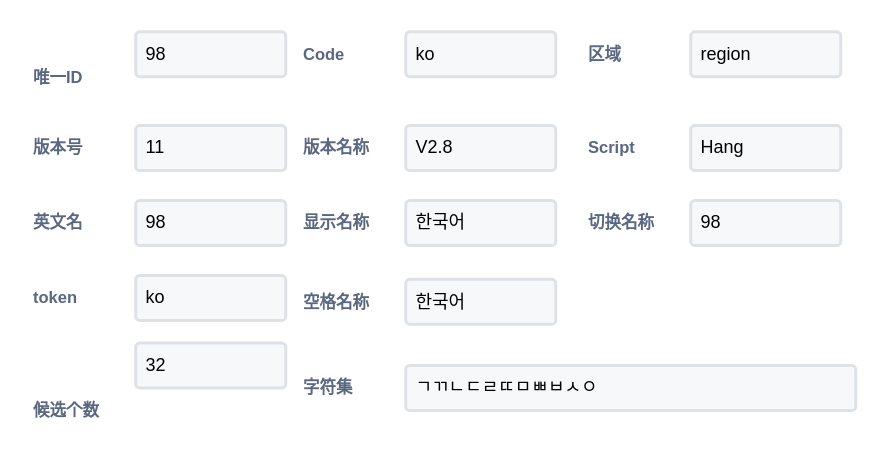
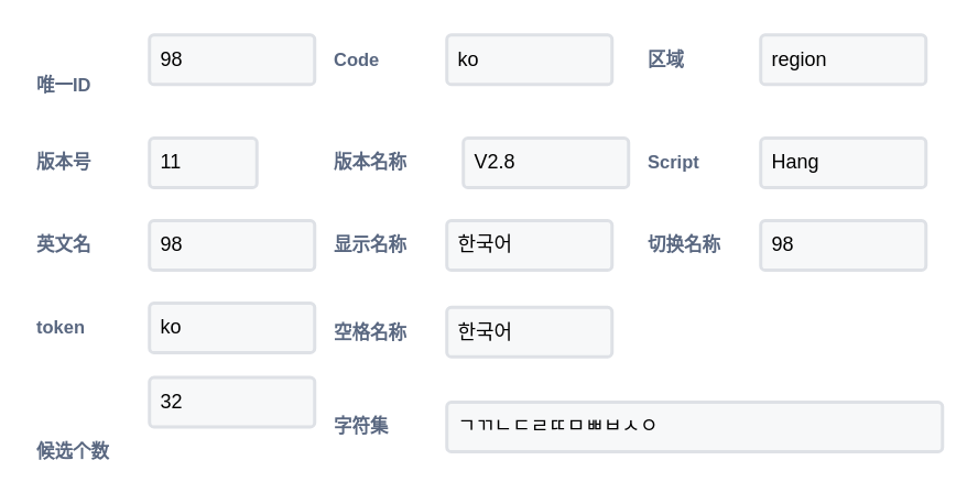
  <mxCell id="0" />
  <mxCell id="1" parent="0" />
  <mxCell id="2" value="唯一ID" style="fillColor=none;strokeColor=none;html=1;fontSize=11;fontStyle=0;align=left;fontColor=#596780;fontStyle=1;fontSize=11" vertex="1" parent="1"><mxGeometry x="20" y="40.5" width="60" height="20" as="geometry" /></mxCell>
  <mxCell id="3" value="98" style="rounded=1;arcSize=9;fillColor=#F7F8F9;align=left;spacingLeft=5;strokeColor=#DEE1E6;html=1;strokeWidth=2;fontSize=12" vertex="1" parent="1"><mxGeometry x="90" y="20.5" width="100" height="30" as="geometry" /></mxCell>
  <mxCell id="4" value="Code" style="fillColor=none;strokeColor=none;html=1;fontSize=11;fontStyle=0;align=left;fontColor=#596780;fontStyle=1;fontSize=11" vertex="1" parent="1"><mxGeometry x="200" y="25.5" width="60" height="20" as="geometry" /></mxCell>
  <mxCell id="5" value="ko" style="rounded=1;arcSize=9;fillColor=#F7F8F9;align=left;spacingLeft=5;strokeColor=#DEE1E6;html=1;strokeWidth=2;fontSize=12" vertex="1" parent="1"><mxGeometry x="270" y="20.5" width="100" height="30" as="geometry" /></mxCell>
  <mxCell id="6" value="区域" style="fillColor=none;strokeColor=none;html=1;fontSize=11;fontStyle=0;align=left;fontColor=#596780;fontStyle=1;fontSize=11" vertex="1" parent="1"><mxGeometry x="390" y="25.5" width="60" height="20" as="geometry" /></mxCell>
  <mxCell id="7" value="region" style="rounded=1;arcSize=9;fillColor=#F7F8F9;align=left;spacingLeft=5;strokeColor=#DEE1E6;html=1;strokeWidth=2;fontSize=12" vertex="1" parent="1"><mxGeometry x="460" y="20.5" width="100" height="30" as="geometry" /></mxCell>
  <mxCell id="8" value="版本号" style="fillColor=none;strokeColor=none;html=1;fontSize=11;fontStyle=0;align=left;fontColor=#596780;fontStyle=1;fontSize=11" vertex="1" parent="1"><mxGeometry x="20" y="88" width="60" height="20" as="geometry" /></mxCell>
- <mxCell id="9" value="11" style="rounded=1;arcSize=9;fillColor=#F7F8F9;align=left;spacingLeft=5;strokeColor=#DEE1E6;html=1;strokeWidth=2;fontSize=12" vertex="1" parent="1"><mxGeometry x="90" y="83" width="100" height="30" as="geometry" /></mxCell>
+ <mxCell id="9" value="11" style="rounded=1;arcSize=9;fillColor=#F7F8F9;align=left;spacingLeft=5;strokeColor=#DEE1E6;html=1;strokeWidth=2;fontSize=12" vertex="1" parent="1"><mxGeometry x="90" y="83" width="65" height="30" as="geometry" /></mxCell>
  <mxCell id="10" value="版本名称" style="fillColor=none;strokeColor=none;html=1;fontSize=11;fontStyle=0;align=left;fontColor=#596780;fontStyle=1;fontSize=11" vertex="1" parent="1"><mxGeometry x="200" y="88" width="60" height="20" as="geometry" /></mxCell>
- <mxCell id="11" value="V2.8" style="rounded=1;arcSize=9;fillColor=#F7F8F9;align=left;spacingLeft=5;strokeColor=#DEE1E6;html=1;strokeWidth=2;fontSize=12" vertex="1" parent="1"><mxGeometry x="270" y="83" width="100" height="30" as="geometry" /></mxCell>
+ <mxCell id="11" value="V2.8" style="rounded=1;arcSize=9;fillColor=#F7F8F9;align=left;spacingLeft=5;strokeColor=#DEE1E6;html=1;strokeWidth=2;fontSize=12" vertex="1" parent="1"><mxGeometry x="280" y="83" width="100" height="30" as="geometry" /></mxCell>
  <mxCell id="12" value="Script" style="fillColor=none;strokeColor=none;html=1;fontSize=11;fontStyle=0;align=left;fontColor=#596780;fontStyle=1;fontSize=11" vertex="1" parent="1"><mxGeometry x="390" y="88" width="60" height="20" as="geometry" /></mxCell>
  <mxCell id="13" value="Hang" style="rounded=1;arcSize=9;fillColor=#F7F8F9;align=left;spacingLeft=5;strokeColor=#DEE1E6;html=1;strokeWidth=2;fontSize=12" vertex="1" parent="1"><mxGeometry x="460" y="83" width="100" height="30" as="geometry" /></mxCell>
  <mxCell id="14" value="英文名" style="fillColor=none;strokeColor=none;html=1;fontSize=11;fontStyle=0;align=left;fontColor=#596780;fontStyle=1;fontSize=11" vertex="1" parent="1"><mxGeometry x="20" y="138" width="60" height="20" as="geometry" /></mxCell>
  <mxCell id="15" value="98" style="rounded=1;arcSize=9;fillColor=#F7F8F9;align=left;spacingLeft=5;strokeColor=#DEE1E6;html=1;strokeWidth=2;fontSize=12" vertex="1" parent="1"><mxGeometry x="90" y="133" width="100" height="30" as="geometry" /></mxCell>
  <mxCell id="16" value="显示名称" style="fillColor=none;strokeColor=none;html=1;fontSize=11;fontStyle=0;align=left;fontColor=#596780;fontStyle=1;fontSize=11" vertex="1" parent="1"><mxGeometry x="200" y="138" width="60" height="20" as="geometry" /></mxCell>
  <mxCell id="17" value="한국어" style="rounded=1;arcSize=9;fillColor=#F7F8F9;align=left;spacingLeft=5;strokeColor=#DEE1E6;html=1;strokeWidth=2;fontSize=12" vertex="1" parent="1"><mxGeometry x="270" y="133" width="100" height="30" as="geometry" /></mxCell>
  <mxCell id="18" value="切换名称" style="fillColor=none;strokeColor=none;html=1;fontSize=11;fontStyle=0;align=left;fontColor=#596780;fontStyle=1;fontSize=11" vertex="1" parent="1"><mxGeometry x="390" y="138" width="60" height="20" as="geometry" /></mxCell>
  <mxCell id="19" value="98" style="rounded=1;arcSize=9;fillColor=#F7F8F9;align=left;spacingLeft=5;strokeColor=#DEE1E6;html=1;strokeWidth=2;fontSize=12" vertex="1" parent="1"><mxGeometry x="460" y="133" width="100" height="30" as="geometry" /></mxCell>
  <mxCell id="20" value="token" style="fillColor=none;strokeColor=none;html=1;fontSize=11;fontStyle=0;align=left;fontColor=#596780;fontStyle=1;fontSize=11" vertex="1" parent="1"><mxGeometry x="20" y="188" width="60" height="20" as="geometry" /></mxCell>
  <mxCell id="21" value="ko" style="rounded=1;arcSize=9;fillColor=#F7F8F9;align=left;spacingLeft=5;strokeColor=#DEE1E6;html=1;strokeWidth=2;fontSize=12" vertex="1" parent="1"><mxGeometry x="90" y="183" width="100" height="30" as="geometry" /></mxCell>
  <mxCell id="22" value="候选个数" style="fillColor=none;strokeColor=none;html=1;fontSize=11;fontStyle=0;align=left;fontColor=#596780;fontStyle=1;fontSize=11" vertex="1" parent="1"><mxGeometry x="20" y="263" width="60" height="20" as="geometry" /></mxCell>
  <mxCell id="23" value="32" style="rounded=1;arcSize=9;fillColor=#F7F8F9;align=left;spacingLeft=5;strokeColor=#DEE1E6;html=1;strokeWidth=2;fontSize=12" vertex="1" parent="1"><mxGeometry x="90" y="228" width="100" height="30" as="geometry" /></mxCell>
  <mxCell id="24" value="字符集" style="fillColor=none;strokeColor=none;html=1;fontSize=11;fontStyle=0;align=left;fontColor=#596780;fontStyle=1;fontSize=11" vertex="1" parent="1"><mxGeometry x="200" y="248" width="60" height="20" as="geometry" /></mxCell>
  <mxCell id="25" value="ㄱㄲㄴㄷㄹㄸㅁㅃㅂㅅㅇ" style="rounded=1;arcSize=9;fillColor=#F7F8F9;align=left;spacingLeft=5;strokeColor=#DEE1E6;html=1;strokeWidth=2;fontSize=12" vertex="1" parent="1"><mxGeometry x="270" y="243" width="300" height="30" as="geometry" /></mxCell>
  <mxCell id="26" value="空格名称" style="fillColor=none;strokeColor=none;html=1;fontSize=11;fontStyle=0;align=left;fontColor=#596780;fontStyle=1;fontSize=11" vertex="1" parent="1"><mxGeometry x="200" y="190.5" width="60" height="20" as="geometry" /></mxCell>
  <mxCell id="27" value="한국어" style="rounded=1;arcSize=9;fillColor=#F7F8F9;align=left;spacingLeft=5;strokeColor=#DEE1E6;html=1;strokeWidth=2;fontSize=12" vertex="1" parent="1"><mxGeometry x="270" y="185.5" width="100" height="30" as="geometry" /></mxCell>
